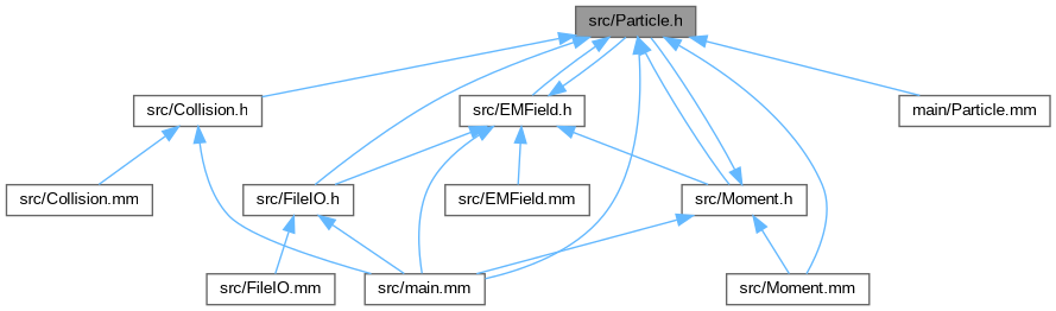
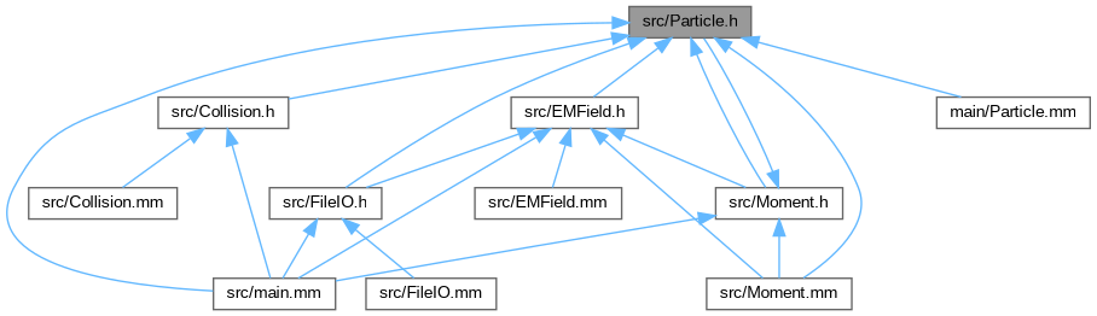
  digraph {
    fontname="Liberation Sans"
    node [color=grey40 fillcolor=white fontname="Liberation Sans" fontsize=10 shape=box style=filled]
    edge [color=steelblue1 dir=back fontname="Liberation Sans" fontsize=10 labelfontname=Helvetica labelfontsize=10 style=solid]
    n1 [color=gray40 fillcolor=grey60 fontcolor=black height=0.2 label="src/Particle.h" width=0.4]
    n2 [height=0.2 label="src/Collision.h" width=0.4]
    n3 [height=0.2 label="src/main.mm" width=0.4]
    n4 [height=0.2 label="src/EMField.h" width=0.4]
    n5 [height=0.2 label="src/FileIO.h" width=0.4]
    n6 [height=0.2 label="src/Moment.h" width=0.4]
    n7 [height=0.2 label="src/Moment.mm" width=0.4]
    n8 [height=0.2 label="main/Particle.mm" width=0.4]
    n9 [height=0.2 label="src/Collision.mm" width=0.4]
    n10 [height=0.2 label="src/EMField.mm" width=0.4]
    n11 [height=0.2 label="src/FileIO.mm" width=0.4]
    n1 -> n2
    n1 -> n3
    n1 -> n4
    n1 -> n5
    n1 -> n6
    n1 -> n7
    n1 -> n8
    n2 -> n3
    n2 -> n9
-   n4 -> n1
+   n4 -> n7
    n4 -> n3
    n4 -> n5
    n4 -> n6
    n4 -> n10
    n5 -> n3
    n5 -> n11
    n6 -> n1
    n6 -> n3
    n6 -> n7
  }
